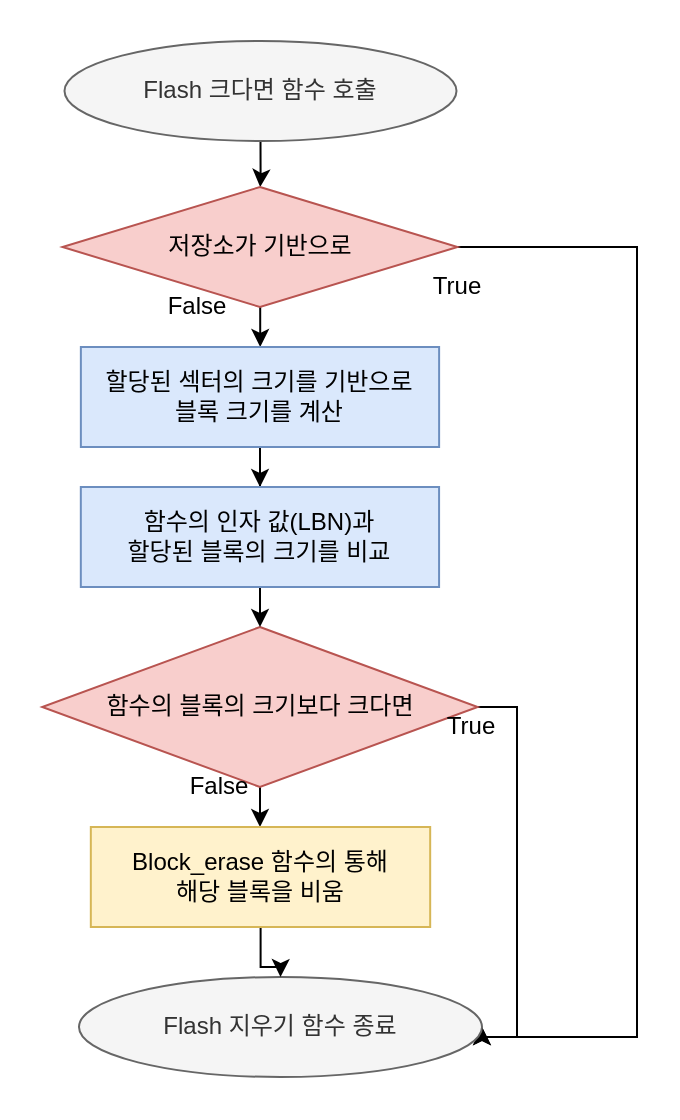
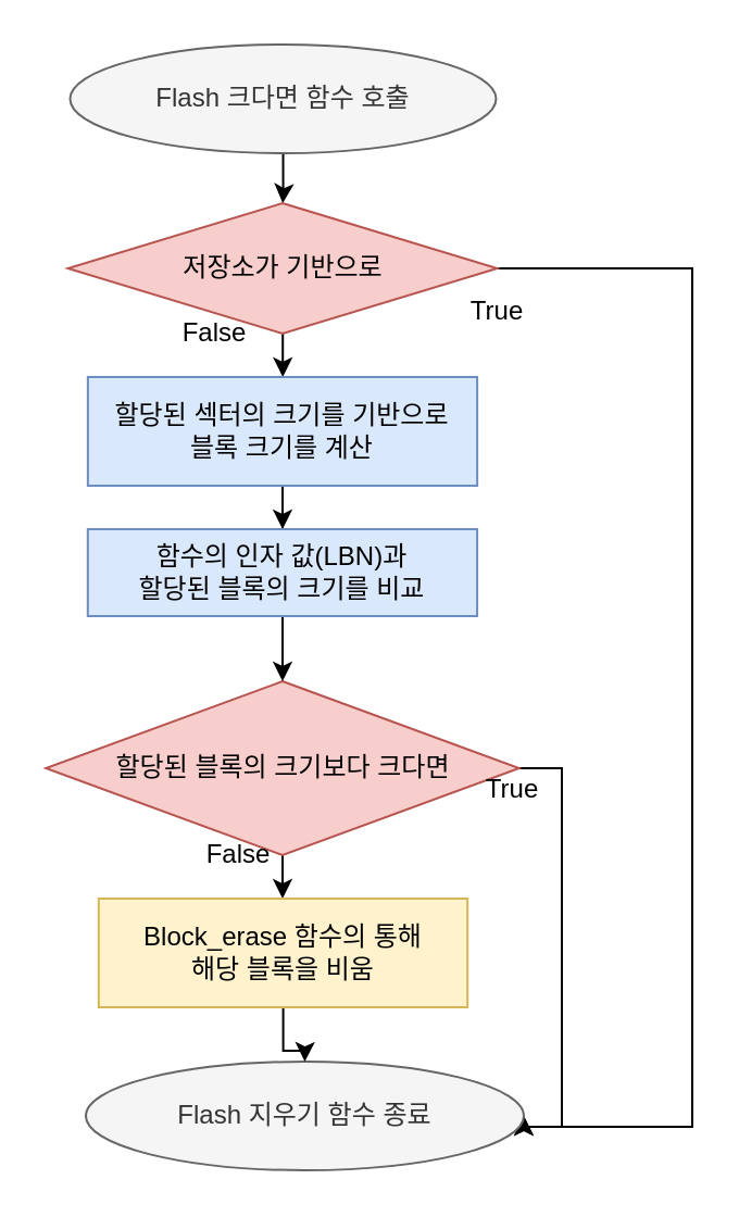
  <mxCell id="0" />
  <mxCell id="1" parent="0" />
  <mxCell id="2" value="" style="edgeStyle=orthogonalEdgeStyle;rounded=0;orthogonalLoop=1;jettySize=auto;html=1;" parent="1" source="3" edge="1"><mxGeometry relative="1" as="geometry"><mxPoint x="129.6" y="93.029" as="targetPoint" /></mxGeometry></mxCell>
  <mxCell id="3" value="Flash 크다면 함수 호출" style="ellipse;whiteSpace=wrap;html=1;fillColor=#f5f5f5;strokeColor=#666666;fontColor=#333333;" parent="1" vertex="1"><mxGeometry x="31.75" y="20" width="196" height="50" as="geometry" /></mxCell>
  <mxCell id="4" style="edgeStyle=orthogonalEdgeStyle;rounded=0;orthogonalLoop=1;jettySize=auto;html=1;entryX=0.5;entryY=0;entryDx=0;entryDy=0;" parent="1" source="6" edge="1"><mxGeometry relative="1" as="geometry"><mxPoint x="129.75" y="173" as="targetPoint" /></mxGeometry></mxCell>
  <mxCell id="5" style="edgeStyle=orthogonalEdgeStyle;rounded=0;orthogonalLoop=1;jettySize=auto;html=1;entryX=1;entryY=0.5;entryDx=0;entryDy=0;" parent="1" source="6" target="14" edge="1"><mxGeometry relative="1" as="geometry"><Array as="points"><mxPoint x="318" y="123" /><mxPoint x="318" y="518" /></Array></mxGeometry></mxCell>
  <mxCell id="6" value="저장소가 기반으로" style="rhombus;whiteSpace=wrap;html=1;fillColor=#f8cecc;strokeColor=#b85450;" parent="1" vertex="1"><mxGeometry x="30.75" y="93" width="197.51" height="60" as="geometry" /></mxCell>
  <mxCell id="7" value="" style="edgeStyle=orthogonalEdgeStyle;rounded=0;orthogonalLoop=1;jettySize=auto;html=1;" parent="1" source="8" target="16" edge="1"><mxGeometry relative="1" as="geometry" /></mxCell>
  <mxCell id="8" value="할당된 섹터의 크기를 기반으로&lt;br&gt;블록 크기를 계산" style="rounded=0;whiteSpace=wrap;html=1;fillColor=#dae8fc;strokeColor=#6c8ebf;" parent="1" vertex="1"><mxGeometry x="39.93" y="173" width="179.13" height="50" as="geometry" /></mxCell>
  <mxCell id="9" style="edgeStyle=orthogonalEdgeStyle;rounded=0;orthogonalLoop=1;jettySize=auto;html=1;" parent="1" source="11" target="20" edge="1"><mxGeometry relative="1" as="geometry" /></mxCell>
  <mxCell id="10" style="edgeStyle=orthogonalEdgeStyle;rounded=0;orthogonalLoop=1;jettySize=auto;html=1;entryX=1;entryY=0.5;entryDx=0;entryDy=0;" parent="1" source="11" target="14" edge="1"><mxGeometry relative="1" as="geometry"><mxPoint x="238" y="513" as="targetPoint" /><Array as="points"><mxPoint x="258" y="353" /><mxPoint x="258" y="518" /></Array></mxGeometry></mxCell>
- <mxCell id="11" value="함수의 블록의 크기보다 크다면" style="rhombus;whiteSpace=wrap;html=1;fillColor=#f8cecc;strokeColor=#b85450;" parent="1" vertex="1"><mxGeometry x="20.6" y="313" width="217.75" height="80" as="geometry" /></mxCell>
+ <mxCell id="11" value="할당된 블록의 크기보다 크다면" style="rhombus;whiteSpace=wrap;html=1;fillColor=#f8cecc;strokeColor=#b85450;" parent="1" vertex="1"><mxGeometry x="20.6" y="313" width="217.75" height="80" as="geometry" /></mxCell>
  <mxCell id="12" value="True" style="text;html=1;align=center;verticalAlign=middle;resizable=0;points=[];autosize=1;" parent="1" vertex="1"><mxGeometry x="214.59" y="353" width="40" height="20" as="geometry" /></mxCell>
  <mxCell id="13" value="False" style="text;html=1;align=center;verticalAlign=middle;resizable=0;points=[];autosize=1;" parent="1" vertex="1"><mxGeometry x="89" y="383" width="40" height="20" as="geometry" /></mxCell>
  <mxCell id="14" value="Flash 지우기 함수 종료" style="ellipse;whiteSpace=wrap;html=1;fillColor=#f5f5f5;strokeColor=#666666;fontColor=#333333;" parent="1" vertex="1"><mxGeometry x="38.99" y="488" width="201.52" height="50" as="geometry" /></mxCell>
  <mxCell id="15" style="edgeStyle=orthogonalEdgeStyle;rounded=0;orthogonalLoop=1;jettySize=auto;html=1;entryX=0.5;entryY=0;entryDx=0;entryDy=0;" parent="1" source="16" target="11" edge="1"><mxGeometry relative="1" as="geometry" /></mxCell>
- <mxCell id="16" value="함수의 인자 값(LBN)과 &lt;br&gt;할당된 블록의 크기를 비교" style="rounded=0;whiteSpace=wrap;html=1;fillColor=#dae8fc;strokeColor=#6c8ebf;" parent="1" vertex="1"><mxGeometry x="39.91" y="243" width="179.13" height="50" as="geometry" /></mxCell>
+ <mxCell id="16" value="함수의 인자 값(LBN)과 &lt;br&gt;할당된 블록의 크기를 비교" style="rounded=0;whiteSpace=wrap;html=1;fillColor=#dae8fc;strokeColor=#6c8ebf;" parent="1" vertex="1"><mxGeometry x="39.91" y="243" width="179.13" height="40" as="geometry" /></mxCell>
  <mxCell id="17" value="False" style="text;html=1;align=center;verticalAlign=middle;resizable=0;points=[];autosize=1;" parent="1" vertex="1"><mxGeometry x="78" y="143" width="40" height="20" as="geometry" /></mxCell>
  <mxCell id="18" value="True" style="text;html=1;align=center;verticalAlign=middle;resizable=0;points=[];autosize=1;" parent="1" vertex="1"><mxGeometry x="208" y="133" width="40" height="20" as="geometry" /></mxCell>
  <mxCell id="19" value="" style="edgeStyle=orthogonalEdgeStyle;rounded=0;orthogonalLoop=1;jettySize=auto;html=1;" parent="1" source="20" target="14" edge="1"><mxGeometry relative="1" as="geometry" /></mxCell>
  <mxCell id="20" value="Block_erase 함수의 통해&lt;br&gt;해당 블록을 비움" style="rounded=0;whiteSpace=wrap;html=1;fillColor=#fff2cc;strokeColor=#d6b656;" parent="1" vertex="1"><mxGeometry x="44.91" y="413" width="169.68" height="50" as="geometry" /></mxCell>
